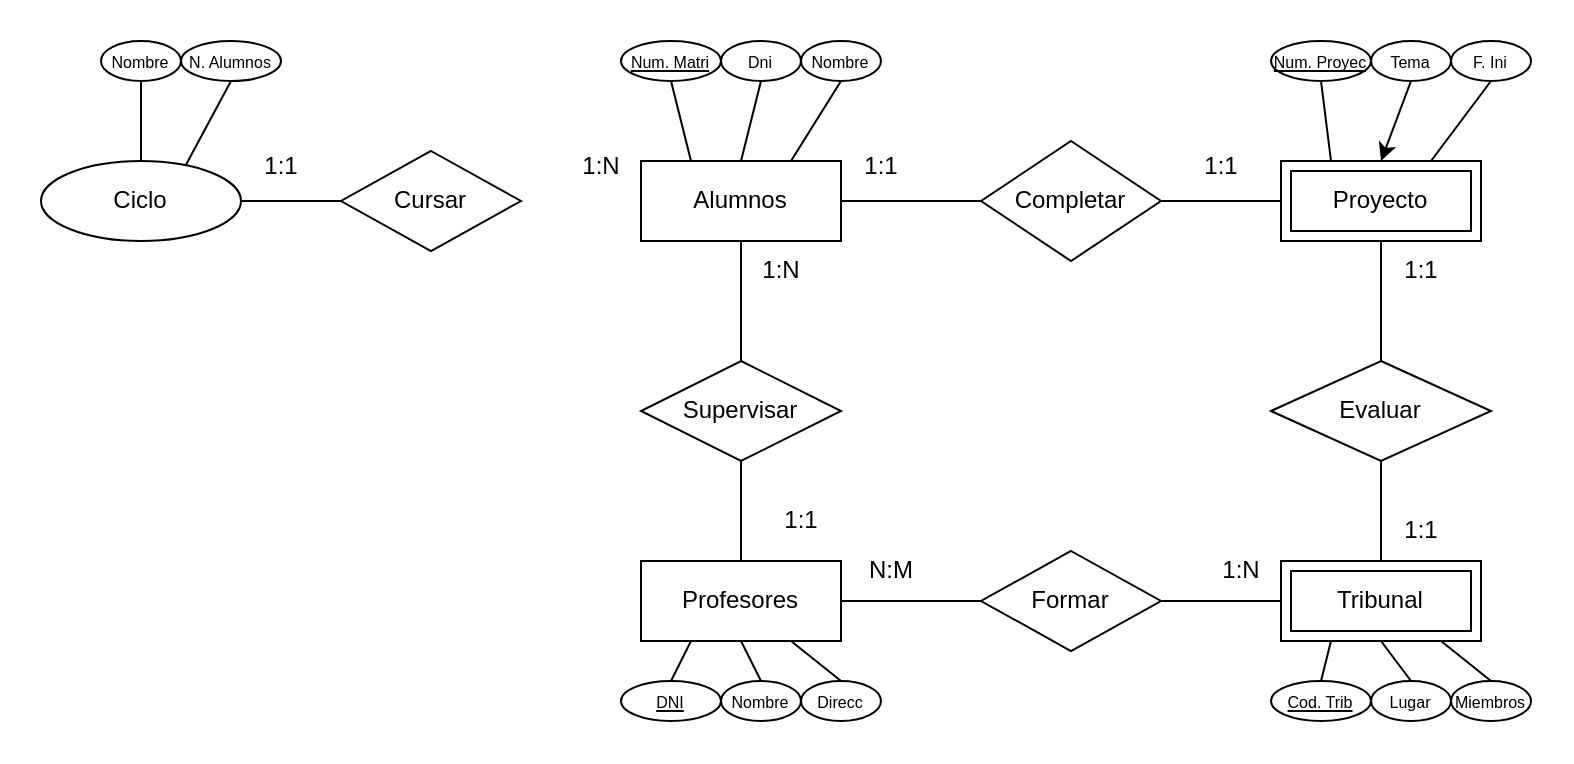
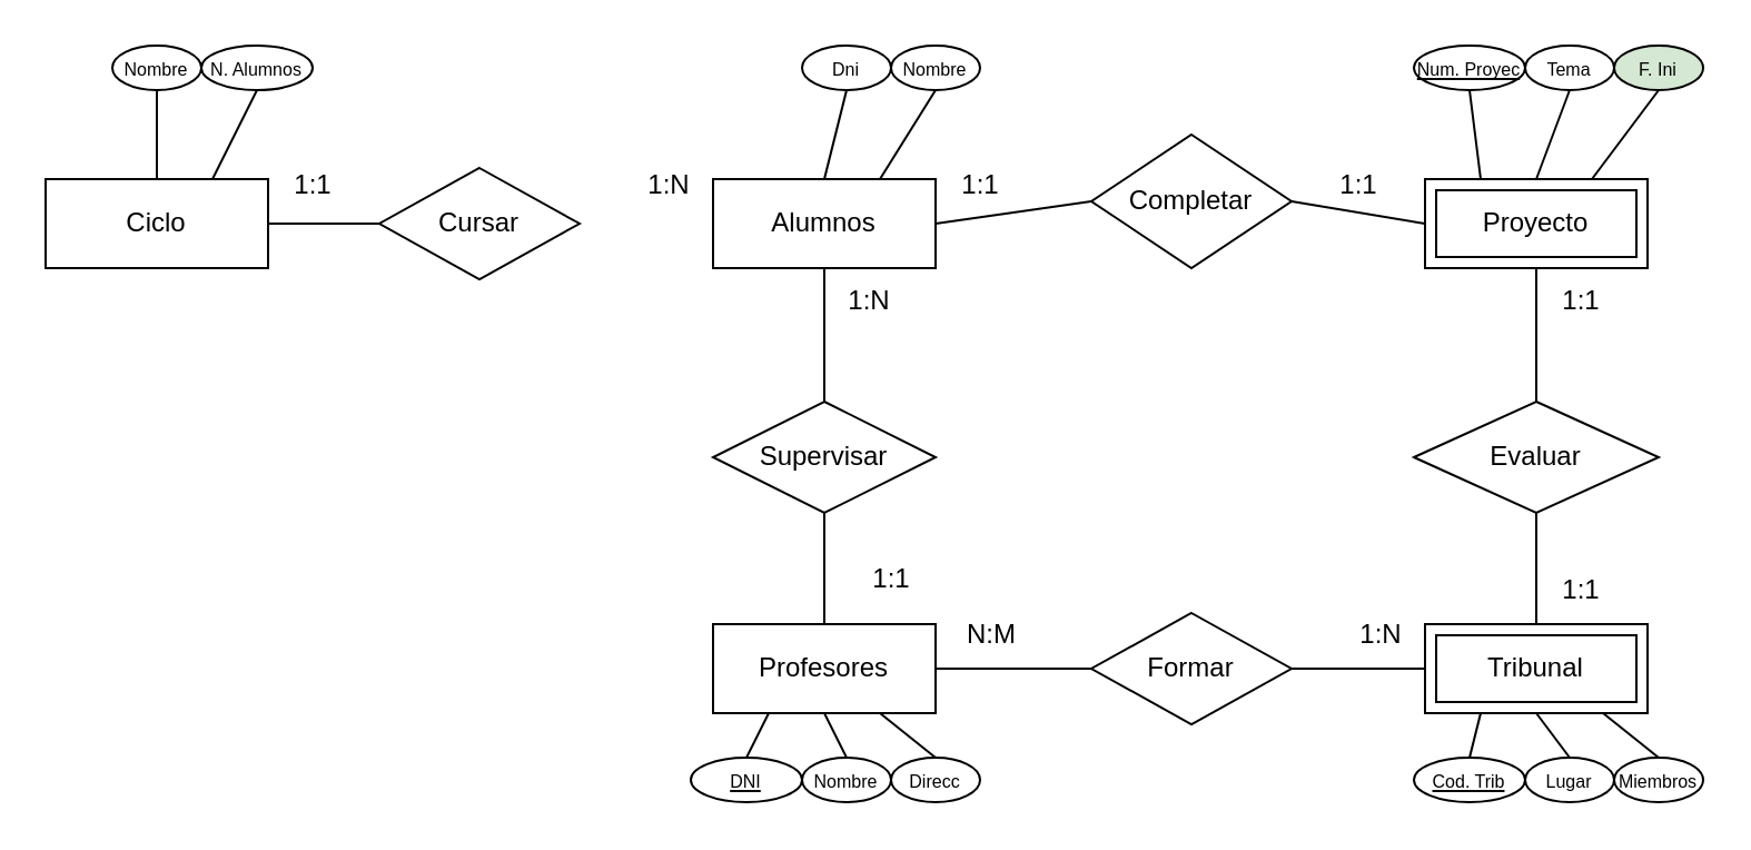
  <mxCell id="0" />
  <mxCell id="1" parent="0" />
  <mxCell id="2" value="Alumnos" style="whiteSpace=wrap;html=1;align=center;" vertex="1" parent="1"><mxGeometry x="320" y="80" width="100" height="40" as="geometry" /></mxCell>
- <mxCell id="3" value="Ciclo" style="ellipse;whiteSpace=wrap;html=1;align=center;" vertex="1" parent="1"><mxGeometry x="20" y="80" width="100" height="40" as="geometry" /></mxCell>
+ <mxCell id="3" value="Ciclo" style="whiteSpace=wrap;html=1;align=center;" vertex="1" parent="1"><mxGeometry x="20" y="80" width="100" height="40" as="geometry" /></mxCell>
  <mxCell id="4" value="Profesores" style="whiteSpace=wrap;html=1;align=center;" vertex="1" parent="1"><mxGeometry x="320" y="280" width="100" height="40" as="geometry" /></mxCell>
  <mxCell id="5" value="Cursar" style="shape=rhombus;perimeter=rhombusPerimeter;whiteSpace=wrap;html=1;align=center;" vertex="1" parent="1"><mxGeometry x="170" y="75" width="90" height="50" as="geometry" /></mxCell>
- <mxCell id="6" value="Completar" style="shape=rhombus;perimeter=rhombusPerimeter;whiteSpace=wrap;html=1;align=center;" vertex="1" parent="1"><mxGeometry x="490" y="70" width="90" height="60" as="geometry" /></mxCell>
+ <mxCell id="6" value="Completar" style="shape=rhombus;perimeter=rhombusPerimeter;whiteSpace=wrap;html=1;align=center;" vertex="1" parent="1"><mxGeometry x="490" y="60" width="90" height="60" as="geometry" /></mxCell>
  <mxCell id="7" value="Supervisar" style="shape=rhombus;perimeter=rhombusPerimeter;whiteSpace=wrap;html=1;align=center;" vertex="1" parent="1"><mxGeometry x="320" y="180" width="100" height="50" as="geometry" /></mxCell>
  <mxCell id="8" value="Formar" style="shape=rhombus;perimeter=rhombusPerimeter;whiteSpace=wrap;html=1;align=center;" vertex="1" parent="1"><mxGeometry x="490" y="275" width="90" height="50" as="geometry" /></mxCell>
  <mxCell id="9" value="" style="endArrow=none;html=1;rounded=0;exitX=1;exitY=0.5;exitDx=0;exitDy=0;entryX=0;entryY=0.5;entryDx=0;entryDy=0;" edge="1" parent="1" source="6" target="31"><mxGeometry relative="1" as="geometry"><mxPoint x="350" y="140" as="sourcePoint" /><mxPoint x="630" y="100" as="targetPoint" /></mxGeometry></mxCell>
  <mxCell id="10" value="" style="endArrow=none;html=1;rounded=0;exitX=1;exitY=0.5;exitDx=0;exitDy=0;entryX=0;entryY=0.5;entryDx=0;entryDy=0;" edge="1" parent="1" source="2" target="6"><mxGeometry relative="1" as="geometry"><mxPoint x="350" y="140" as="sourcePoint" /><mxPoint x="510" y="140" as="targetPoint" /></mxGeometry></mxCell>
  <mxCell id="11" value="" style="endArrow=none;html=1;rounded=0;exitX=1;exitY=0.5;exitDx=0;exitDy=0;entryX=0;entryY=0.5;entryDx=0;entryDy=0;" edge="1" parent="1" source="3" target="5"><mxGeometry relative="1" as="geometry"><mxPoint x="350" y="140" as="sourcePoint" /><mxPoint x="510" y="140" as="targetPoint" /></mxGeometry></mxCell>
  <mxCell id="12" value="" style="endArrow=none;html=1;rounded=0;entryX=0;entryY=0.5;entryDx=0;entryDy=0;exitX=1;exitY=0.5;exitDx=0;exitDy=0;" edge="1" parent="1" source="8" target="32"><mxGeometry relative="1" as="geometry"><mxPoint x="73" y="280" as="sourcePoint" /><mxPoint x="640" y="300" as="targetPoint" /></mxGeometry></mxCell>
  <mxCell id="13" value="" style="endArrow=none;html=1;rounded=0;entryX=1;entryY=0.5;entryDx=0;entryDy=0;exitX=0;exitY=0.5;exitDx=0;exitDy=0;" edge="1" parent="1" source="8" target="4"><mxGeometry relative="1" as="geometry"><mxPoint x="310" y="300" as="sourcePoint" /><mxPoint x="270" y="300" as="targetPoint" /></mxGeometry></mxCell>
  <mxCell id="14" value="" style="endArrow=none;html=1;rounded=0;entryX=0.5;entryY=1;entryDx=0;entryDy=0;exitX=0.5;exitY=0;exitDx=0;exitDy=0;" edge="1" parent="1" source="4" target="7"><mxGeometry relative="1" as="geometry"><mxPoint x="350" y="140" as="sourcePoint" /><mxPoint x="510" y="140" as="targetPoint" /></mxGeometry></mxCell>
  <mxCell id="15" value="" style="endArrow=none;html=1;rounded=0;exitX=0.5;exitY=1;exitDx=0;exitDy=0;entryX=0.5;entryY=0;entryDx=0;entryDy=0;" edge="1" parent="1" source="2" target="7"><mxGeometry relative="1" as="geometry"><mxPoint x="350" y="140" as="sourcePoint" /><mxPoint x="510" y="140" as="targetPoint" /></mxGeometry></mxCell>
  <mxCell id="16" value="1:1" style="text;html=1;align=center;verticalAlign=middle;resizable=0;points=[];autosize=1;strokeColor=none;fillColor=none;" vertex="1" parent="1"><mxGeometry x="420" y="68" width="40" height="30" as="geometry" /></mxCell>
  <mxCell id="17" value="1:1" style="text;html=1;align=center;verticalAlign=middle;resizable=0;points=[];autosize=1;strokeColor=none;fillColor=none;" vertex="1" parent="1"><mxGeometry x="590" y="68" width="40" height="30" as="geometry" /></mxCell>
  <mxCell id="18" value="1:1" style="text;html=1;align=center;verticalAlign=middle;resizable=0;points=[];autosize=1;strokeColor=none;fillColor=none;" vertex="1" parent="1"><mxGeometry x="380" y="245" width="40" height="30" as="geometry" /></mxCell>
  <mxCell id="19" value="1:1" style="text;html=1;align=center;verticalAlign=middle;resizable=0;points=[];autosize=1;strokeColor=none;fillColor=none;" vertex="1" parent="1"><mxGeometry x="120" y="68" width="40" height="30" as="geometry" /></mxCell>
  <mxCell id="20" value="1:N" style="text;html=1;align=center;verticalAlign=middle;resizable=0;points=[];autosize=1;strokeColor=none;fillColor=none;" vertex="1" parent="1"><mxGeometry x="280" y="68" width="40" height="30" as="geometry" /></mxCell>
  <mxCell id="21" value="1:N" style="text;html=1;align=center;verticalAlign=middle;resizable=0;points=[];autosize=1;strokeColor=none;fillColor=none;" vertex="1" parent="1"><mxGeometry x="370" y="120" width="40" height="30" as="geometry" /></mxCell>
  <mxCell id="22" value="1:N" style="text;html=1;align=center;verticalAlign=middle;resizable=0;points=[];autosize=1;strokeColor=none;fillColor=none;" vertex="1" parent="1"><mxGeometry x="600" y="270" width="40" height="30" as="geometry" /></mxCell>
  <mxCell id="23" value="N:M" style="text;html=1;align=center;verticalAlign=middle;resizable=0;points=[];autosize=1;strokeColor=none;fillColor=none;" vertex="1" parent="1"><mxGeometry x="420" y="270" width="50" height="30" as="geometry" /></mxCell>
- <mxCell id="24" value="&lt;font style=&quot;font-size: 8px;&quot;&gt;Num. Matri&lt;/font&gt;" style="ellipse;whiteSpace=wrap;html=1;align=center;fontStyle=4;" vertex="1" parent="1"><mxGeometry x="310" y="20" width="50" height="20" as="geometry" /></mxCell>
  <mxCell id="25" value="&lt;font style=&quot;font-size: 8px;&quot;&gt;DNI&lt;/font&gt;" style="ellipse;whiteSpace=wrap;html=1;align=center;fontStyle=4;" vertex="1" parent="1"><mxGeometry x="310" y="340" width="50" height="20" as="geometry" /></mxCell>
  <mxCell id="26" value="Evaluar" style="shape=rhombus;perimeter=rhombusPerimeter;whiteSpace=wrap;html=1;align=center;" vertex="1" parent="1"><mxGeometry x="635" y="180" width="110" height="50" as="geometry" /></mxCell>
  <mxCell id="27" value="" style="endArrow=none;html=1;rounded=0;entryX=0.5;entryY=1;entryDx=0;entryDy=0;exitX=0.5;exitY=0;exitDx=0;exitDy=0;" edge="1" parent="1" source="32" target="26"><mxGeometry relative="1" as="geometry"><mxPoint x="690" y="280" as="sourcePoint" /><mxPoint x="510" y="160" as="targetPoint" /></mxGeometry></mxCell>
  <mxCell id="28" value="" style="endArrow=none;html=1;rounded=0;entryX=0.5;entryY=1;entryDx=0;entryDy=0;exitX=0.5;exitY=0;exitDx=0;exitDy=0;" edge="1" parent="1" source="26" target="31"><mxGeometry relative="1" as="geometry"><mxPoint x="350" y="160" as="sourcePoint" /><mxPoint x="690" y="130" as="targetPoint" /></mxGeometry></mxCell>
  <mxCell id="29" value="1:1" style="text;html=1;align=center;verticalAlign=middle;resizable=0;points=[];autosize=1;strokeColor=none;fillColor=none;" vertex="1" parent="1"><mxGeometry x="690" y="120" width="40" height="30" as="geometry" /></mxCell>
  <mxCell id="30" value="1:1" style="text;html=1;align=center;verticalAlign=middle;resizable=0;points=[];autosize=1;strokeColor=none;fillColor=none;" vertex="1" parent="1"><mxGeometry x="690" y="250" width="40" height="30" as="geometry" /></mxCell>
  <mxCell id="31" value="Proyecto" style="shape=ext;margin=3;double=1;whiteSpace=wrap;html=1;align=center;" vertex="1" parent="1"><mxGeometry x="640" y="80" width="100" height="40" as="geometry" /></mxCell>
  <mxCell id="32" value="Tribunal" style="shape=ext;margin=3;double=1;whiteSpace=wrap;html=1;align=center;" vertex="1" parent="1"><mxGeometry x="640" y="280" width="100" height="40" as="geometry" /></mxCell>
  <mxCell id="33" value="&lt;font style=&quot;font-size: 8px;&quot;&gt;Num. Proyec&lt;/font&gt;" style="ellipse;whiteSpace=wrap;html=1;align=center;fontStyle=4;" vertex="1" parent="1"><mxGeometry x="635" y="20" width="50" height="20" as="geometry" /></mxCell>
  <mxCell id="34" value="&lt;font style=&quot;font-size: 8px;&quot;&gt;Cod. Trib&lt;/font&gt;" style="ellipse;whiteSpace=wrap;html=1;align=center;fontStyle=4;" vertex="1" parent="1"><mxGeometry x="635" y="340" width="50" height="20" as="geometry" /></mxCell>
  <mxCell id="35" value="&lt;font style=&quot;font-size: 8px;&quot;&gt;Dni&lt;/font&gt;" style="ellipse;whiteSpace=wrap;html=1;align=center;" vertex="1" parent="1"><mxGeometry x="360" y="20" width="40" height="20" as="geometry" /></mxCell>
  <mxCell id="36" value="&lt;font style=&quot;font-size: 8px;&quot;&gt;Nombre&lt;/font&gt;" style="ellipse;whiteSpace=wrap;html=1;align=center;" vertex="1" parent="1"><mxGeometry x="400" y="20" width="40" height="20" as="geometry" /></mxCell>
  <mxCell id="37" value="&lt;font style=&quot;font-size: 8px;&quot;&gt;Tema&lt;/font&gt;" style="ellipse;whiteSpace=wrap;html=1;align=center;" vertex="1" parent="1"><mxGeometry x="685" y="20" width="40" height="20" as="geometry" /></mxCell>
- <mxCell id="38" value="&lt;font style=&quot;font-size: 8px;&quot;&gt;F. Ini&lt;/font&gt;" style="ellipse;whiteSpace=wrap;html=1;align=center;" vertex="1" parent="1"><mxGeometry x="725" y="20" width="40" height="20" as="geometry" /></mxCell>
+ <mxCell id="38" value="&lt;font style=&quot;font-size: 8px;&quot;&gt;F. Ini&lt;/font&gt;" style="ellipse;whiteSpace=wrap;html=1;align=center;fillColor=#d5e8d4;" vertex="1" parent="1"><mxGeometry x="725" y="20" width="40" height="20" as="geometry" /></mxCell>
  <mxCell id="39" value="&lt;font style=&quot;font-size: 8px;&quot;&gt;Nombre&lt;/font&gt;" style="ellipse;whiteSpace=wrap;html=1;align=center;" vertex="1" parent="1"><mxGeometry x="360" y="340" width="40" height="20" as="geometry" /></mxCell>
  <mxCell id="40" value="&lt;font style=&quot;font-size: 8px;&quot;&gt;Direcc&lt;/font&gt;" style="ellipse;whiteSpace=wrap;html=1;align=center;" vertex="1" parent="1"><mxGeometry x="400" y="340" width="40" height="20" as="geometry" /></mxCell>
  <mxCell id="41" value="&lt;font style=&quot;font-size: 8px;&quot;&gt;Lugar&lt;/font&gt;" style="ellipse;whiteSpace=wrap;html=1;align=center;" vertex="1" parent="1"><mxGeometry x="685" y="340" width="40" height="20" as="geometry" /></mxCell>
  <mxCell id="42" value="&lt;font style=&quot;font-size: 8px;&quot;&gt;Miembros&lt;/font&gt;" style="ellipse;whiteSpace=wrap;html=1;align=center;" vertex="1" parent="1"><mxGeometry x="725" y="340" width="40" height="20" as="geometry" /></mxCell>
  <mxCell id="43" value="&lt;span style=&quot;font-size: 8px;&quot;&gt;Nombre&lt;/span&gt;" style="ellipse;whiteSpace=wrap;html=1;align=center;" vertex="1" parent="1"><mxGeometry x="50" y="20" width="40" height="20" as="geometry" /></mxCell>
  <mxCell id="44" value="&lt;font style=&quot;font-size: 8px;&quot;&gt;N. Alumnos&lt;/font&gt;" style="ellipse;whiteSpace=wrap;html=1;align=center;" vertex="1" parent="1"><mxGeometry x="90" y="20" width="50" height="20" as="geometry" /></mxCell>
  <mxCell id="45" value="" style="endArrow=none;html=1;rounded=0;exitX=0.5;exitY=0;exitDx=0;exitDy=0;entryX=0.75;entryY=1;entryDx=0;entryDy=0;" edge="1" parent="1" source="40" target="4"><mxGeometry relative="1" as="geometry"><mxPoint x="350" y="170" as="sourcePoint" /><mxPoint x="510" y="170" as="targetPoint" /></mxGeometry></mxCell>
  <mxCell id="46" value="" style="endArrow=none;html=1;rounded=0;exitX=0.5;exitY=0;exitDx=0;exitDy=0;entryX=0.5;entryY=1;entryDx=0;entryDy=0;" edge="1" parent="1" source="39" target="4"><mxGeometry relative="1" as="geometry"><mxPoint x="350" y="170" as="sourcePoint" /><mxPoint x="510" y="170" as="targetPoint" /></mxGeometry></mxCell>
  <mxCell id="47" value="" style="endArrow=none;html=1;rounded=0;exitX=0.5;exitY=0;exitDx=0;exitDy=0;entryX=0.25;entryY=1;entryDx=0;entryDy=0;" edge="1" parent="1" source="25" target="4"><mxGeometry relative="1" as="geometry"><mxPoint x="350" y="170" as="sourcePoint" /><mxPoint x="510" y="170" as="targetPoint" /></mxGeometry></mxCell>
  <mxCell id="48" value="" style="endArrow=none;html=1;rounded=0;exitX=0.5;exitY=0;exitDx=0;exitDy=0;" edge="1" parent="1" source="42"><mxGeometry relative="1" as="geometry"><mxPoint x="350" y="170" as="sourcePoint" /><mxPoint x="720" y="320" as="targetPoint" /></mxGeometry></mxCell>
  <mxCell id="49" value="" style="endArrow=none;html=1;rounded=0;exitX=0.5;exitY=0;exitDx=0;exitDy=0;entryX=0.5;entryY=1;entryDx=0;entryDy=0;" edge="1" parent="1" source="41" target="32"><mxGeometry relative="1" as="geometry"><mxPoint x="350" y="170" as="sourcePoint" /><mxPoint x="510" y="170" as="targetPoint" /></mxGeometry></mxCell>
  <mxCell id="50" value="" style="endArrow=none;html=1;rounded=0;exitX=0.5;exitY=0;exitDx=0;exitDy=0;entryX=0.25;entryY=1;entryDx=0;entryDy=0;" edge="1" parent="1" source="34" target="32"><mxGeometry relative="1" as="geometry"><mxPoint x="350" y="170" as="sourcePoint" /><mxPoint x="510" y="170" as="targetPoint" /></mxGeometry></mxCell>
  <mxCell id="51" value="" style="endArrow=none;html=1;rounded=0;exitX=0.5;exitY=1;exitDx=0;exitDy=0;entryX=0.75;entryY=0;entryDx=0;entryDy=0;" edge="1" parent="1" source="38" target="31"><mxGeometry relative="1" as="geometry"><mxPoint x="350" y="170" as="sourcePoint" /><mxPoint x="510" y="170" as="targetPoint" /></mxGeometry></mxCell>
- <mxCell id="52" value="" style="endArrow=classic;html=1;rounded=0;exitX=0.5;exitY=1;exitDx=0;exitDy=0;entryX=0.5;entryY=0;entryDx=0;entryDy=0;" edge="1" parent="1" source="37" target="31"><mxGeometry relative="1" as="geometry"><mxPoint x="350" y="170" as="sourcePoint" /><mxPoint x="510" y="170" as="targetPoint" /></mxGeometry></mxCell>
+ <mxCell id="52" value="" style="endArrow=none;html=1;rounded=0;exitX=0.5;exitY=1;exitDx=0;exitDy=0;entryX=0.5;entryY=0;entryDx=0;entryDy=0;" edge="1" parent="1" source="37" target="31"><mxGeometry relative="1" as="geometry"><mxPoint x="350" y="170" as="sourcePoint" /><mxPoint x="510" y="170" as="targetPoint" /></mxGeometry></mxCell>
  <mxCell id="53" value="" style="endArrow=none;html=1;rounded=0;exitX=0.5;exitY=1;exitDx=0;exitDy=0;entryX=0.25;entryY=0;entryDx=0;entryDy=0;" edge="1" parent="1" source="33" target="31"><mxGeometry relative="1" as="geometry"><mxPoint x="350" y="170" as="sourcePoint" /><mxPoint x="510" y="170" as="targetPoint" /></mxGeometry></mxCell>
  <mxCell id="54" value="" style="endArrow=none;html=1;rounded=0;exitX=0.5;exitY=1;exitDx=0;exitDy=0;entryX=0.75;entryY=0;entryDx=0;entryDy=0;" edge="1" parent="1" source="36" target="2"><mxGeometry relative="1" as="geometry"><mxPoint x="350" y="170" as="sourcePoint" /><mxPoint x="510" y="170" as="targetPoint" /></mxGeometry></mxCell>
  <mxCell id="55" value="" style="endArrow=none;html=1;rounded=0;exitX=0.5;exitY=1;exitDx=0;exitDy=0;entryX=0.5;entryY=0;entryDx=0;entryDy=0;" edge="1" parent="1" source="35" target="2"><mxGeometry relative="1" as="geometry"><mxPoint x="350" y="170" as="sourcePoint" /><mxPoint x="510" y="170" as="targetPoint" /></mxGeometry></mxCell>
- <mxCell id="56" value="" style="endArrow=none;html=1;rounded=0;exitX=0.5;exitY=1;exitDx=0;exitDy=0;entryX=0.25;entryY=0;entryDx=0;entryDy=0;" edge="1" parent="1" source="24" target="2"><mxGeometry relative="1" as="geometry"><mxPoint x="350" y="170" as="sourcePoint" /><mxPoint x="510" y="170" as="targetPoint" /></mxGeometry></mxCell>
  <mxCell id="57" value="" style="endArrow=none;html=1;rounded=0;exitX=0.5;exitY=1;exitDx=0;exitDy=0;entryX=0.75;entryY=0;entryDx=0;entryDy=0;" edge="1" parent="1" source="44" target="3"><mxGeometry relative="1" as="geometry"><mxPoint x="350" y="170" as="sourcePoint" /><mxPoint x="510" y="170" as="targetPoint" /></mxGeometry></mxCell>
  <mxCell id="58" value="" style="endArrow=none;html=1;rounded=0;exitX=0.5;exitY=1;exitDx=0;exitDy=0;entryX=0.5;entryY=0;entryDx=0;entryDy=0;" edge="1" parent="1" source="43" target="3"><mxGeometry relative="1" as="geometry"><mxPoint x="350" y="170" as="sourcePoint" /><mxPoint x="510" y="170" as="targetPoint" /></mxGeometry></mxCell>
